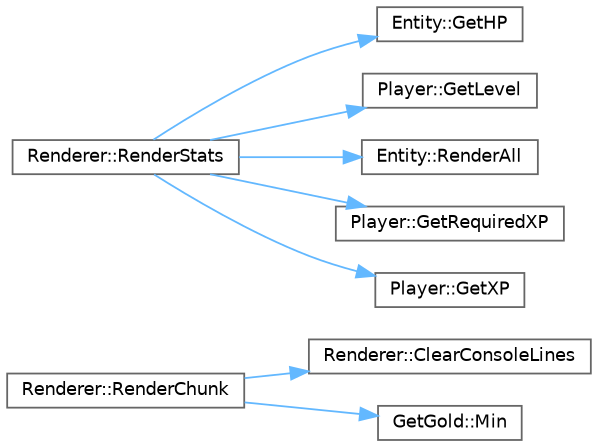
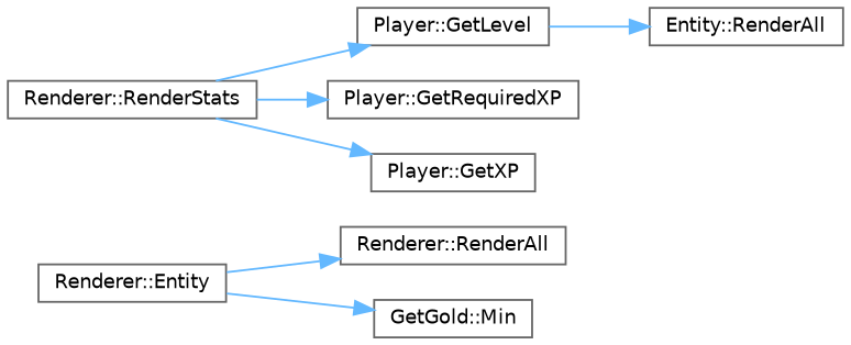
  digraph {
    rankdir=LR
    node [color=grey40 fillcolor=white fontname=Helvetica fontsize=10 shape=box style=filled]
    edge [color=steelblue1 fontname=Helvetica fontsize=10 labelfontname=Helvetica labelfontsize=10 style=solid]
-   n1 [height=0.2 label="Renderer::RenderChunk" width=0.4]
-   n2 [height=0.2 label="Renderer::ClearConsoleLines" width=0.4]
+   n1 [height=0.2 label="Renderer::Entity" width=0.4]
+   n2 [height=0.2 label="Renderer::RenderAll" width=0.4]
    n3 [height=0.2 label="GetGold::Min" width=0.4]
    n4 [height=0.2 label="Renderer::RenderStats" width=0.4]
-   n5 [height=0.2 label="Entity::GetHP" width=0.4]
    n6 [height=0.2 label="Player::GetLevel" width=0.4]
    n7 [height=0.2 label="Entity::RenderAll" width=0.4]
    n8 [height=0.2 label="Player::GetRequiredXP" width=0.4]
    n9 [height=0.2 label="Player::GetXP" width=0.4]
    n1 -> n2
    n1 -> n3
-   n4 -> n5
    n4 -> n6
-   n4 -> n7
+   n6 -> n7
    n4 -> n8
    n4 -> n9
  }
